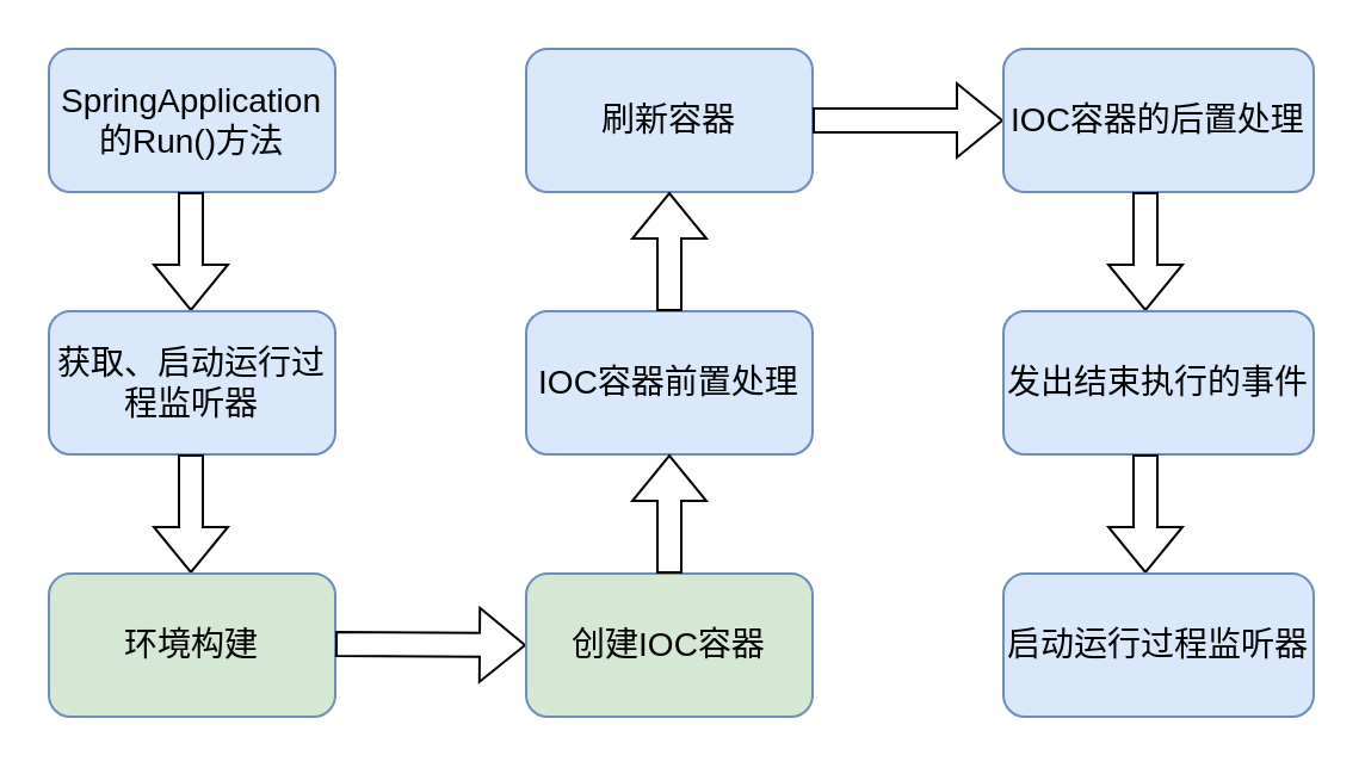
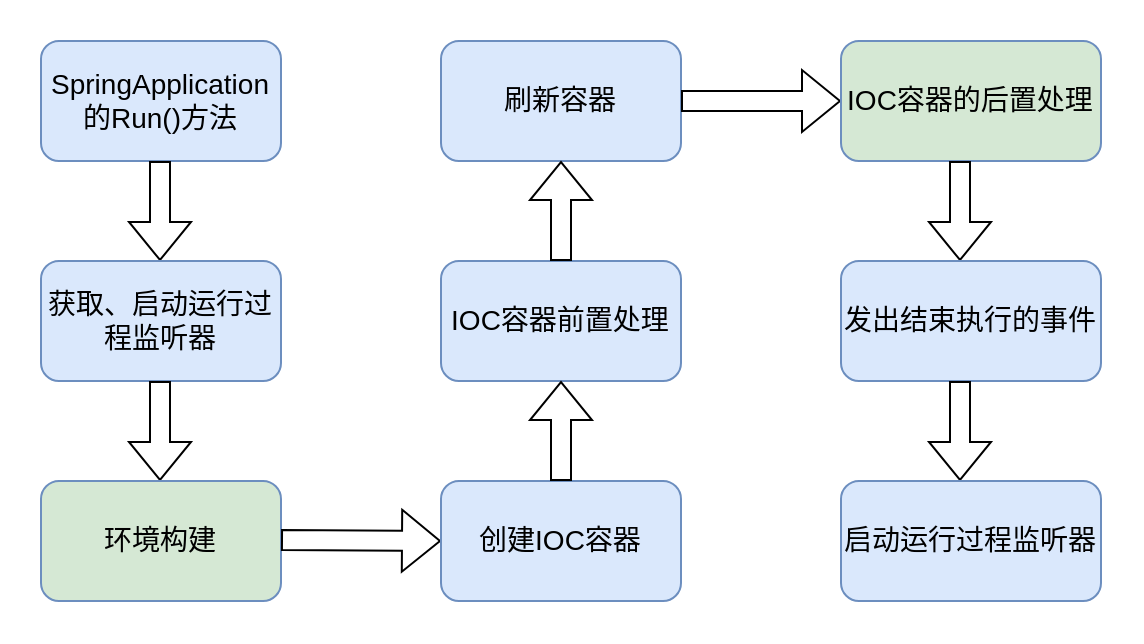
  <mxCell id="0" />
  <mxCell id="1" parent="0" />
  <mxCell id="2" value="&lt;font style=&quot;font-size: 14px;&quot;&gt;SpringApplication的Run()方法&lt;/font&gt;" style="rounded=1;whiteSpace=wrap;html=1;fillColor=#dae8fc;strokeColor=#6c8ebf;" vertex="1" parent="1"><mxGeometry x="20" y="20" width="120" height="60" as="geometry" /></mxCell>
  <mxCell id="3" value="" style="shape=flexArrow;endArrow=classic;html=1;rounded=0;" edge="1" parent="1"><mxGeometry width="50" height="50" relative="1" as="geometry"><mxPoint x="79.5" y="80" as="sourcePoint" /><mxPoint x="79.5" y="130" as="targetPoint" /></mxGeometry></mxCell>
  <mxCell id="4" value="&lt;font style=&quot;font-size: 14px;&quot;&gt;获取、启动运行过程监听器&lt;/font&gt;" style="rounded=1;whiteSpace=wrap;html=1;fillColor=#dae8fc;strokeColor=#6c8ebf;" vertex="1" parent="1"><mxGeometry x="20" y="130" width="120" height="60" as="geometry" /></mxCell>
  <mxCell id="5" value="" style="shape=flexArrow;endArrow=classic;html=1;rounded=0;" edge="1" parent="1"><mxGeometry width="50" height="50" relative="1" as="geometry"><mxPoint x="79.5" y="190" as="sourcePoint" /><mxPoint x="79.5" y="240" as="targetPoint" /></mxGeometry></mxCell>
  <mxCell id="6" value="&lt;font style=&quot;font-size: 14px;&quot;&gt;环境构建&lt;/font&gt;" style="rounded=1;whiteSpace=wrap;html=1;fillColor=#d5e8d4;strokeColor=#6c8ebf;" vertex="1" parent="1"><mxGeometry x="20" y="240" width="120" height="60" as="geometry" /></mxCell>
  <mxCell id="7" value="" style="shape=flexArrow;endArrow=classic;html=1;rounded=0;entryX=0;entryY=0.5;entryDx=0;entryDy=0;" edge="1" parent="1" target="8"><mxGeometry width="50" height="50" relative="1" as="geometry"><mxPoint x="140" y="269.5" as="sourcePoint" /><mxPoint x="200" y="269.5" as="targetPoint" /></mxGeometry></mxCell>
- <mxCell id="8" value="&lt;font style=&quot;font-size: 14px;&quot;&gt;创建IOC容器&lt;/font&gt;" style="rounded=1;whiteSpace=wrap;html=1;fillColor=#d5e8d4;strokeColor=#6c8ebf;" vertex="1" parent="1"><mxGeometry x="220" y="240" width="120" height="60" as="geometry" /></mxCell>
+ <mxCell id="8" value="&lt;font style=&quot;font-size: 14px;&quot;&gt;创建IOC容器&lt;/font&gt;" style="rounded=1;whiteSpace=wrap;html=1;fillColor=#dae8fc;strokeColor=#6c8ebf;" vertex="1" parent="1"><mxGeometry x="220" y="240" width="120" height="60" as="geometry" /></mxCell>
  <mxCell id="9" value="&lt;font style=&quot;font-size: 14px;&quot;&gt;IOC容器前置处理&lt;/font&gt;" style="rounded=1;whiteSpace=wrap;html=1;fillColor=#dae8fc;strokeColor=#6c8ebf;" vertex="1" parent="1"><mxGeometry x="220" y="130" width="120" height="60" as="geometry" /></mxCell>
  <mxCell id="10" value="" style="shape=flexArrow;endArrow=classic;html=1;rounded=0;" edge="1" parent="1"><mxGeometry width="50" height="50" relative="1" as="geometry"><mxPoint x="280" y="240" as="sourcePoint" /><mxPoint x="280" y="190" as="targetPoint" /></mxGeometry></mxCell>
  <mxCell id="11" value="&lt;font style=&quot;font-size: 14px;&quot;&gt;刷新容器&lt;/font&gt;" style="rounded=1;whiteSpace=wrap;html=1;fillColor=#dae8fc;strokeColor=#6c8ebf;" vertex="1" parent="1"><mxGeometry x="220" y="20" width="120" height="60" as="geometry" /></mxCell>
  <mxCell id="12" value="" style="shape=flexArrow;endArrow=classic;html=1;rounded=0;" edge="1" parent="1"><mxGeometry width="50" height="50" relative="1" as="geometry"><mxPoint x="280" y="130" as="sourcePoint" /><mxPoint x="280" y="80" as="targetPoint" /></mxGeometry></mxCell>
  <mxCell id="13" value="" style="shape=flexArrow;endArrow=classic;html=1;rounded=0;" edge="1" parent="1"><mxGeometry width="50" height="50" relative="1" as="geometry"><mxPoint x="340" y="50" as="sourcePoint" /><mxPoint x="420" y="50" as="targetPoint" /></mxGeometry></mxCell>
- <mxCell id="14" value="&lt;font style=&quot;font-size: 14px;&quot;&gt;IOC容器的后置处理&lt;/font&gt;" style="rounded=1;whiteSpace=wrap;html=1;fillColor=#dae8fc;strokeColor=#6c8ebf;" vertex="1" parent="1"><mxGeometry x="420" y="20" width="130" height="60" as="geometry" /></mxCell>
+ <mxCell id="14" value="&lt;font style=&quot;font-size: 14px;&quot;&gt;IOC容器的后置处理&lt;/font&gt;" style="rounded=1;whiteSpace=wrap;html=1;fillColor=#d5e8d4;strokeColor=#6c8ebf;" vertex="1" parent="1"><mxGeometry x="420" y="20" width="130" height="60" as="geometry" /></mxCell>
  <mxCell id="15" value="" style="shape=flexArrow;endArrow=classic;html=1;rounded=0;" edge="1" parent="1"><mxGeometry width="50" height="50" relative="1" as="geometry"><mxPoint x="479.5" y="80" as="sourcePoint" /><mxPoint x="479.5" y="130" as="targetPoint" /></mxGeometry></mxCell>
  <mxCell id="16" value="&lt;font style=&quot;font-size: 14px;&quot;&gt;发出结束执行的事件&lt;/font&gt;" style="rounded=1;whiteSpace=wrap;html=1;fillColor=#dae8fc;strokeColor=#6c8ebf;" vertex="1" parent="1"><mxGeometry x="420" y="130" width="130" height="60" as="geometry" /></mxCell>
  <mxCell id="17" value="" style="shape=flexArrow;endArrow=classic;html=1;rounded=0;" edge="1" parent="1"><mxGeometry width="50" height="50" relative="1" as="geometry"><mxPoint x="479.5" y="190" as="sourcePoint" /><mxPoint x="479.5" y="240" as="targetPoint" /></mxGeometry></mxCell>
  <mxCell id="18" value="&lt;font style=&quot;font-size: 14px;&quot;&gt;启动运行过程监听器&lt;/font&gt;" style="rounded=1;whiteSpace=wrap;html=1;fillColor=#dae8fc;strokeColor=#6c8ebf;" vertex="1" parent="1"><mxGeometry x="420" y="240" width="130" height="60" as="geometry" /></mxCell>
